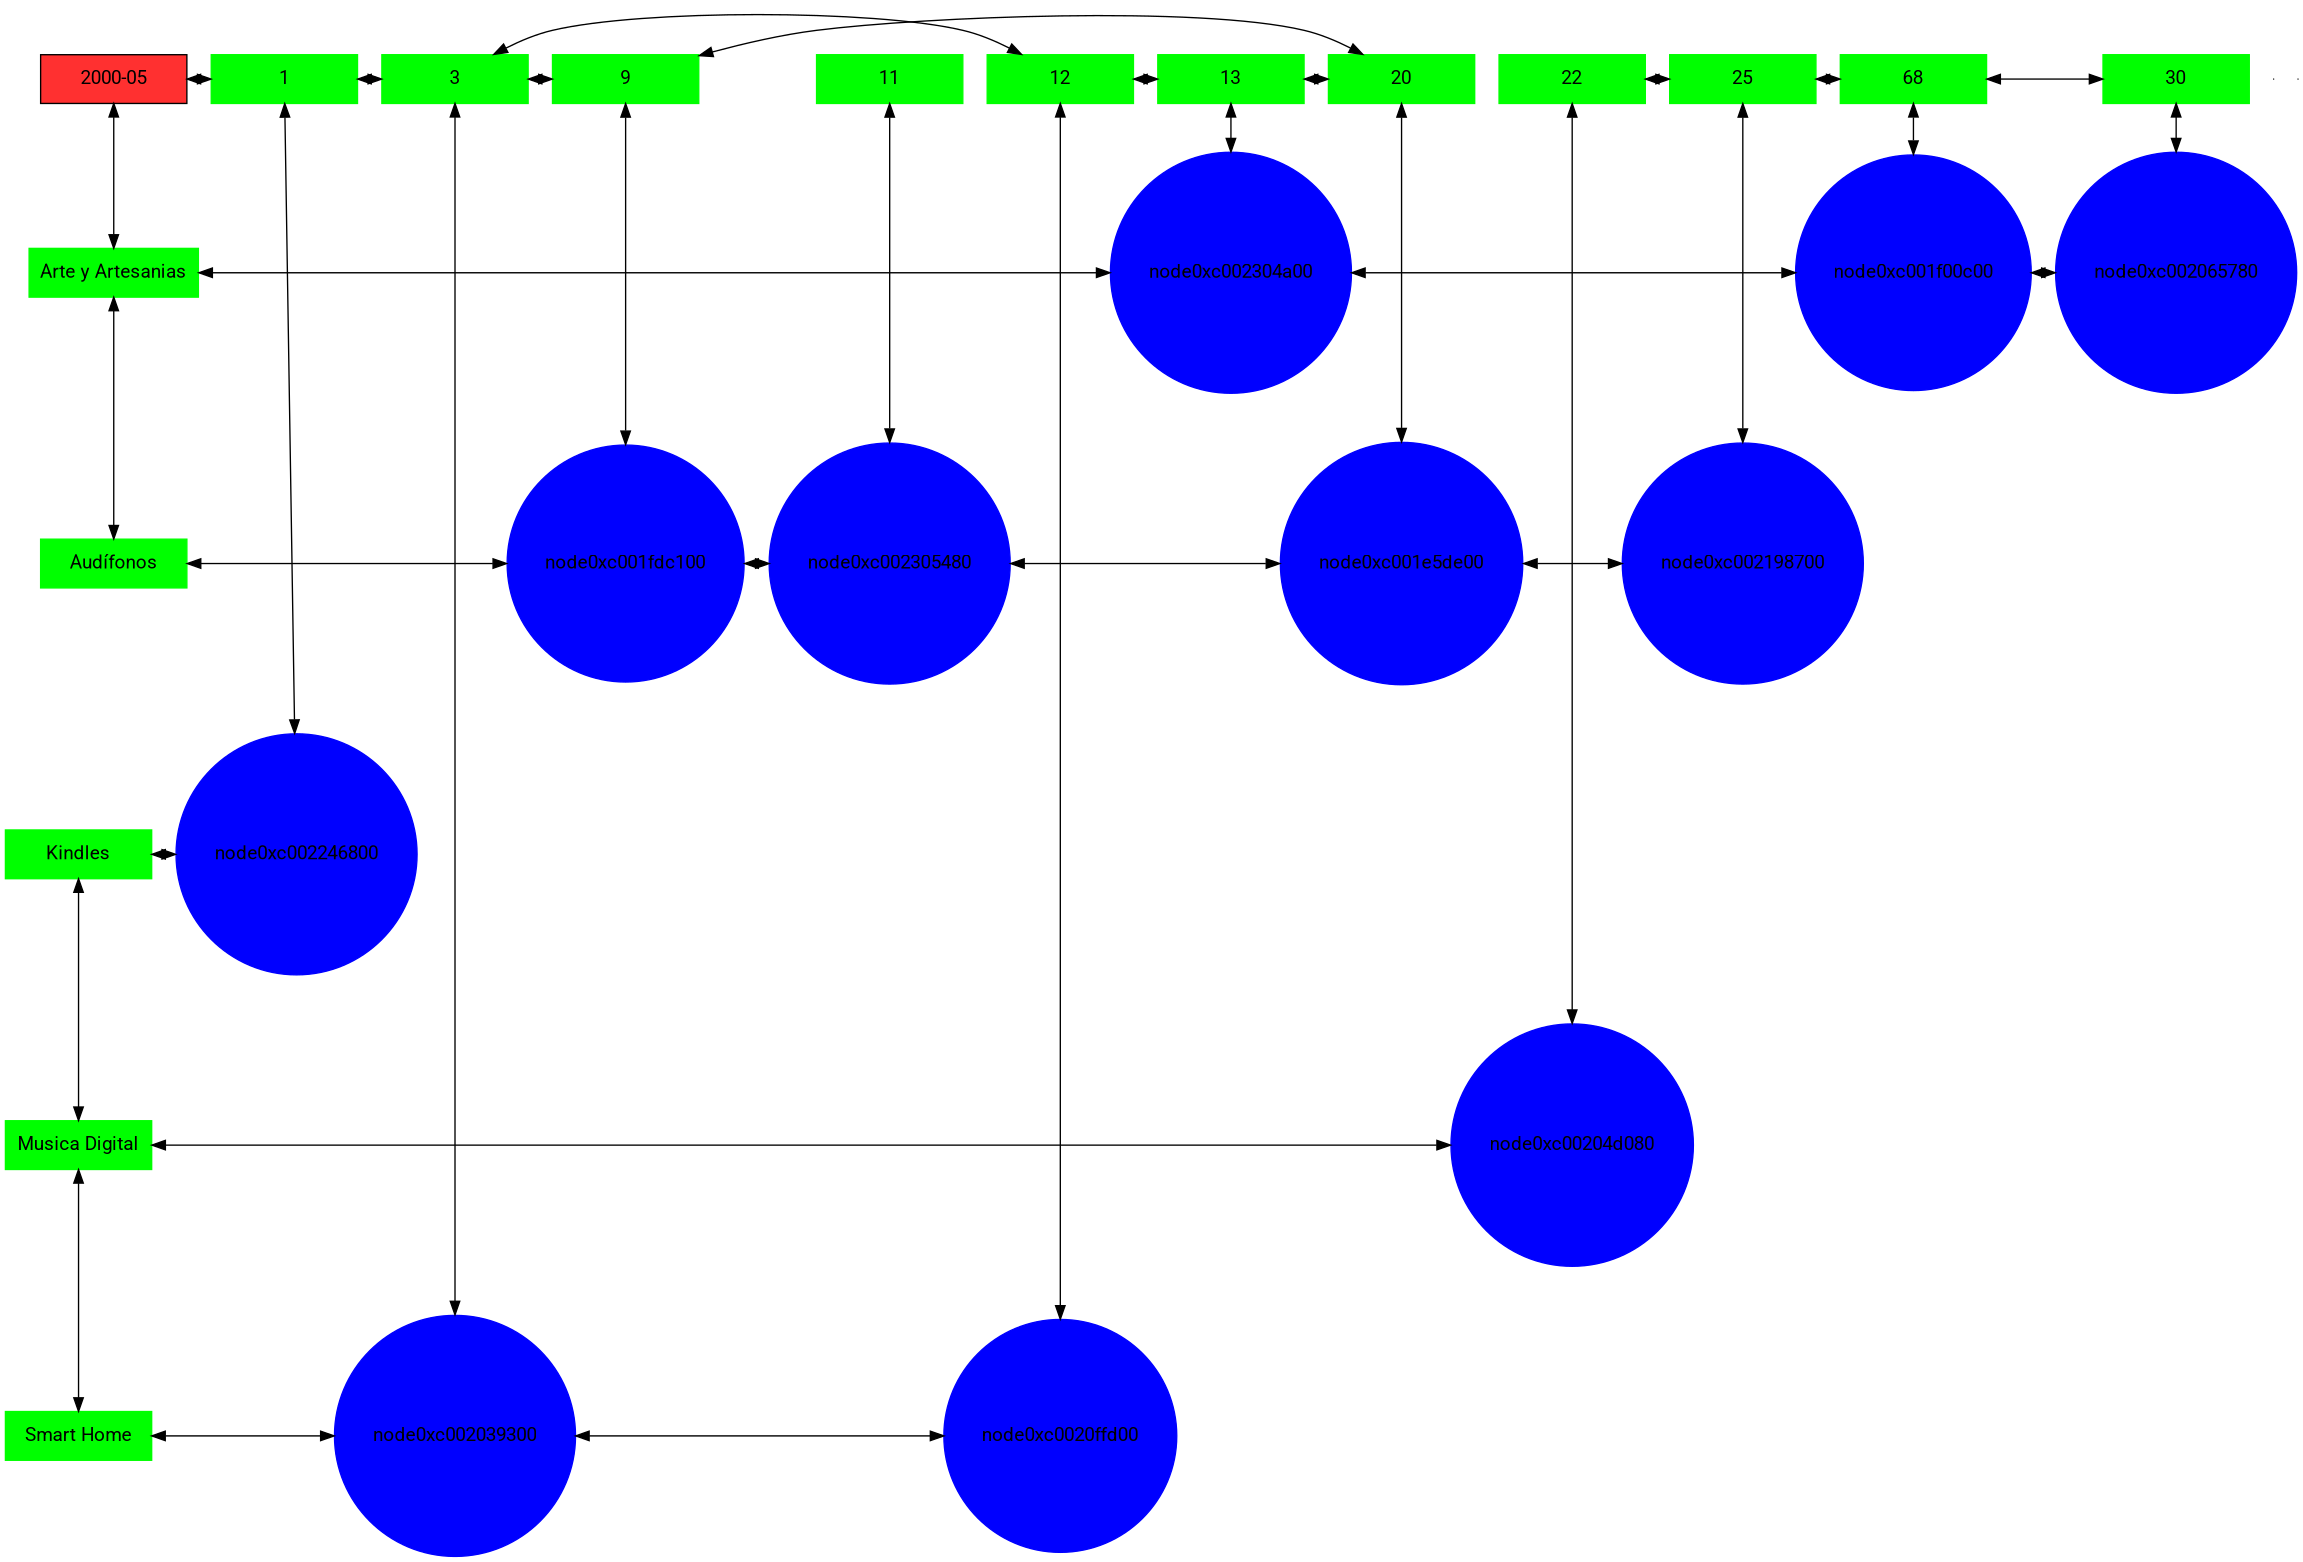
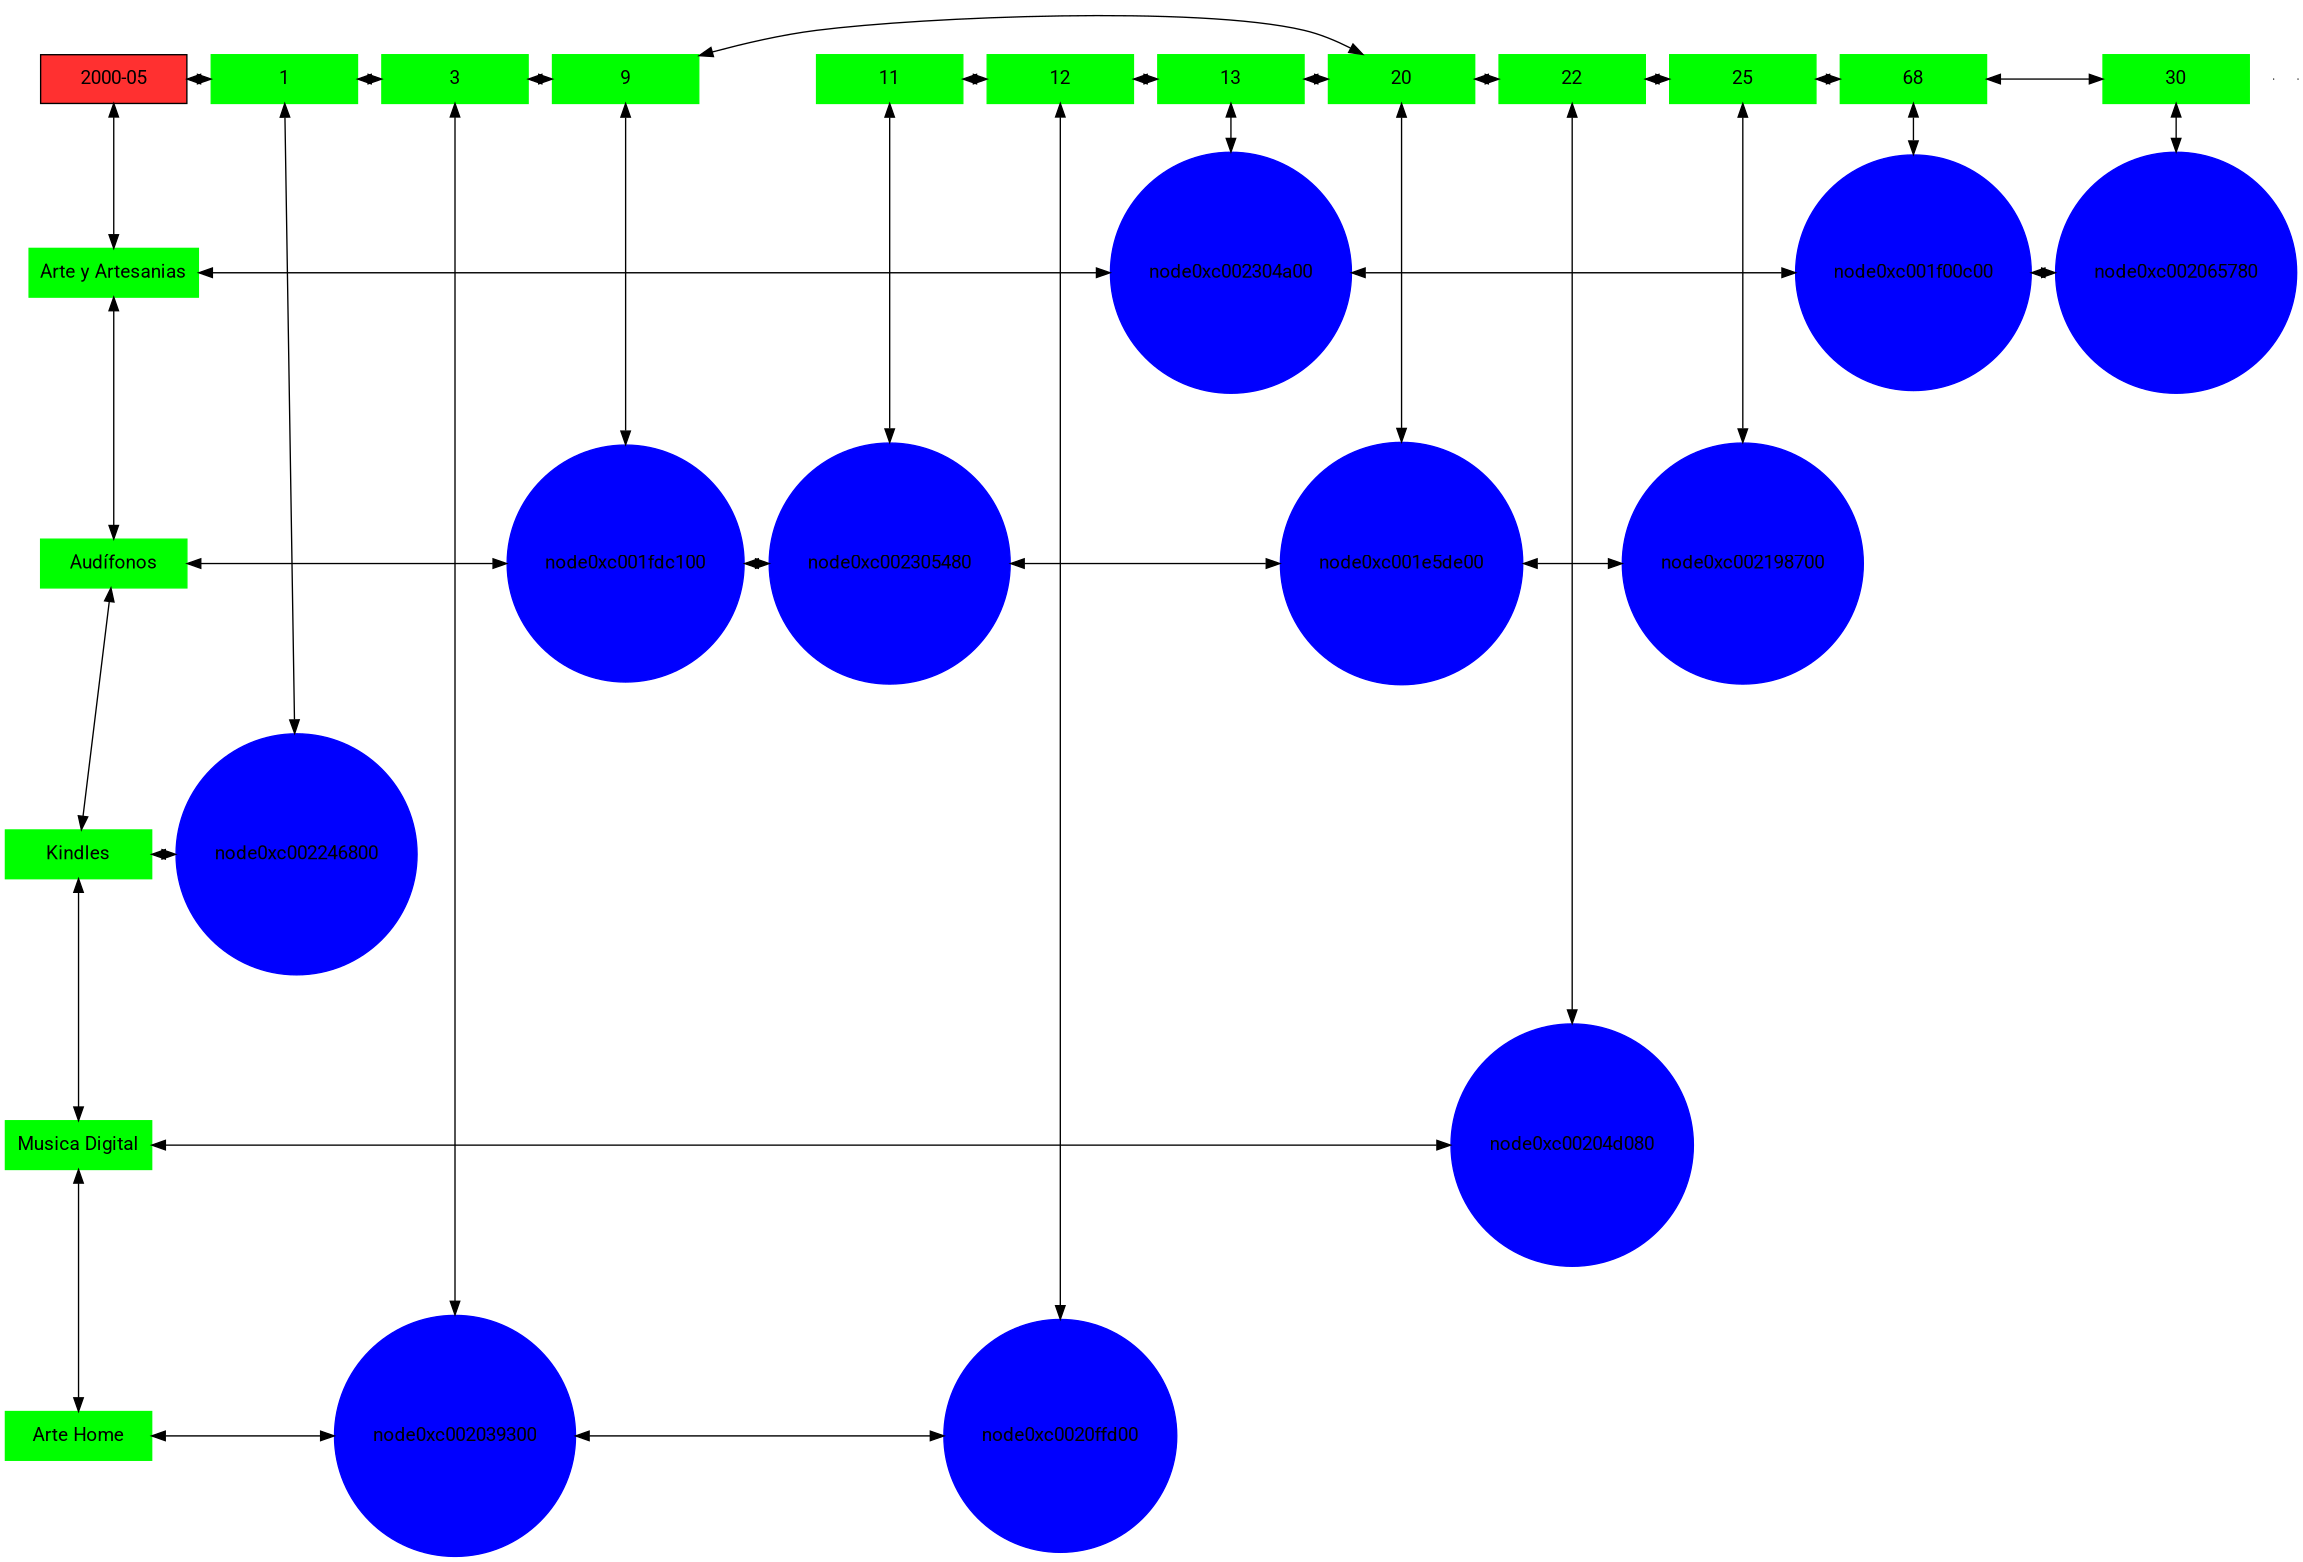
  digraph {
    fontname=Roboto
    node [fontname=Roboto group=1 shape=box style=filled color=green]
    edge [dir=both fontname=Roboto]
    n1 [fillcolor=firebrick1 label="2000-05" width=1.5 color=""]
    n2 [label=1 width=1.5]
    n3 [group=3 label=3 width=1.5]
    n4 [group=9 label=9 width=1.5]
    n5 [group=11 label=11 width=1.5]
    n6 [group=12 label=12 width=1.5]
    n7 [group=13 label=13 width=1.5]
    n8 [group=20 label=20 width=1.5]
    n9 [group=22 label=22 width=1.5]
    n10 [group=25 label=25 width=1.5]
    n11 [group=28 label=68 width=1.5]
    n12 [group=30 label=30 width=1.5]
    n13 [label="Arte y Artesanias" width=1.5]
    node0xc002304a00 [color=blue group=13 shape=circle width=0.5]
    node0xc001f00c00 [color=blue group=28 shape=circle width=0.5]
    node0xc002065780 [color=blue group=30 shape=circle width=0.5]
    n17 [label="Musica Digital" width=1.5]
    node0xc00204d080 [color=blue group=22 shape=circle width=0.5]
    n19 [label="Audífonos" width=1.5]
    node0xc001fdc100 [color=blue group=9 shape=circle width=0.5]
    node0xc002305480 [color=blue group=11 shape=circle width=0.5]
    node0xc001e5de00 [color=blue group=20 shape=circle width=0.5]
    node0xc002198700 [color=blue group=25 shape=circle width=0.5]
    n24 [label=Kindles width=1.5]
    node0xc002246800 [color=blue shape=circle width=0.5]
-   n26 [label="Smart Home" width=1.5]
+   n26 [label="Arte Home" width=1.5]
    node0xc002039300 [color=blue group=3 shape=circle width=0.5]
    node0xc0020ffd00 [color=blue group=12 shape=circle width=0.5]
    e0 [shape=point width=0 group="" style="" color=""]
    e1 [shape=point width=0 group="" style="" color=""]
    subgraph sub_1 {
      rank=same
      n1
      n2
    }
    subgraph sub_2 {
      rank=same
      n2
      n3
    }
    subgraph sub_3 {
      rank=same
      n3
      n4
    }
    subgraph sub_4 {
      rank=same
      n4
      n5
    }
    subgraph sub_5 {
      rank=same
      n5
      n6
    }
    subgraph sub_6 {
      rank=same
      n6
      n7
    }
    subgraph sub_7 {
      rank=same
      n7
      n8
    }
    subgraph sub_8 {
      rank=same
      n8
      n9
    }
    subgraph sub_9 {
      rank=same
      n9
      n10
    }
    subgraph sub_10 {
      rank=same
      n10
      n11
    }
    subgraph sub_11 {
      rank=same
      n11
      n12
    }
    subgraph sub_12 {
      rank=same
      n13
      node0xc002304a00
    }
    subgraph sub_13 {
      rank=same
      node0xc002304a00
      node0xc001f00c00
    }
    subgraph sub_14 {
      rank=same
      node0xc001f00c00
      node0xc002065780
    }
    subgraph sub_15 {
      rank=same
      n17
      node0xc00204d080
    }
    subgraph sub_16 {
      rank=same
      n19
      node0xc001fdc100
    }
    subgraph sub_17 {
      rank=same
      node0xc001fdc100
      node0xc002305480
    }
    subgraph sub_18 {
      rank=same
      node0xc002305480
      node0xc001e5de00
    }
    subgraph sub_19 {
      rank=same
      node0xc001e5de00
      node0xc002198700
    }
    subgraph sub_20 {
      rank=same
      n24
      node0xc002246800
    }
    subgraph sub_21 {
      rank=same
      n26
      node0xc002039300
    }
    subgraph sub_22 {
      rank=same
      node0xc002039300
      node0xc0020ffd00
    }
    n1 -> n2
    n1 -> n13
    n2 -> n3
    n2 -> node0xc002246800
    n3 -> n4
    n3 -> node0xc002039300
    n4 -> n8
    n4 -> node0xc001fdc100
-   n3 -> n6
+   n5 -> n6
    n5 -> node0xc002305480
    n6 -> n7
    n6 -> node0xc0020ffd00
    n7 -> n8
    n7 -> node0xc002304a00
+   n8 -> n9
    n8 -> node0xc001e5de00
    n9 -> n10
    n9 -> node0xc00204d080
    n10 -> n11
    n10 -> node0xc002198700
    n11 -> n12
    n11 -> node0xc001f00c00
    n12 -> node0xc002065780
    n13 -> node0xc002304a00
    n13 -> n19
    node0xc002304a00 -> node0xc001f00c00
    node0xc001f00c00 -> node0xc002065780
    n17 -> node0xc00204d080
    n17 -> n26
    n19 -> node0xc001fdc100
+   n19 -> n24
    node0xc001fdc100 -> node0xc002305480
    node0xc002305480 -> node0xc001e5de00
    node0xc001e5de00 -> node0xc002198700
    n24 -> n17
    n24 -> node0xc002246800
    n26 -> node0xc002039300
    node0xc002039300 -> node0xc0020ffd00
  }
